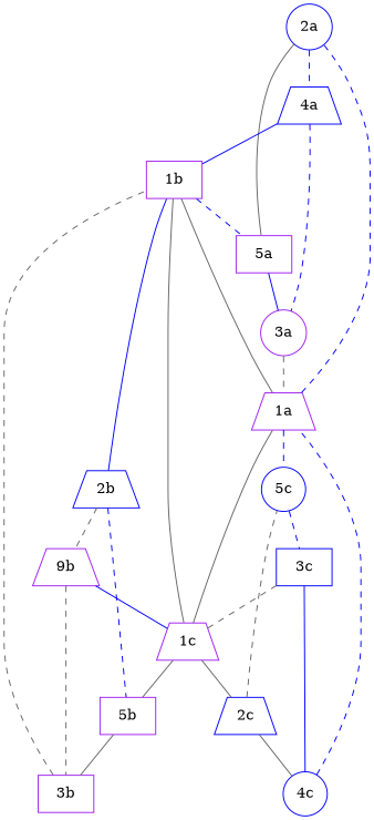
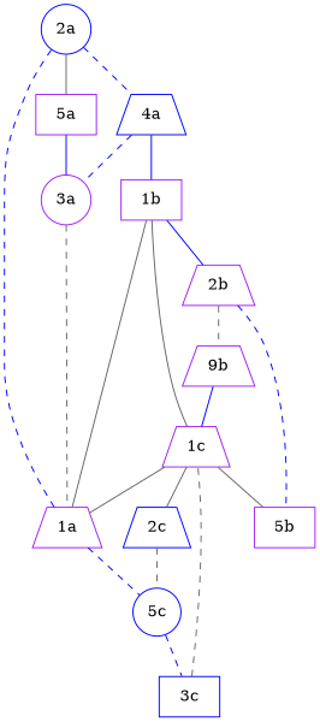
  graph {
    node [color=purple shape=trapezium]
    edge [color=gray40 style=dashed]
    "2a" [color=blue shape=circle]
    "1a"
    "1b" [shape=box]
    "5c" [color=blue shape=circle]
    "4a" [color=blue]
    "5a" [shape=box]
-   "2b" [color=blue]
+   "2b"
    "1c"
    "3c" [color=blue shape=box]
    "3a" [shape=circle]
    n11 [label="9b"]
    "5b" [shape=box]
    "2c" [color=blue]
-   "3b" [shape=box]
-   "4c" [color=blue shape=circle]
    "2a" -- "4a" [color=blue]
    "2a" -- "5a" [style=solid]
    "1a" -- "2a" [color=blue]
    "1a" -- "1b" [style=solid]
    "1a" -- "5c" [color=blue]
-   "1b" -- "5a" [color=blue]
    "1b" -- "2b" [color=blue style=solid]
    "1b" -- "1c" [style=solid]
    "5c" -- "3c" [color=blue]
    "4a" -- "1b" [color=blue style=solid]
    "4a" -- "3a" [color=blue]
    "5a" -- "3a" [color=blue style=solid]
    "2b" -- n11
    "2b" -- "5b" [color=blue]
    "1c" -- "1a" [style=solid]
    "1c" -- "5b" [style=solid]
    "1c" -- "2c" [style=solid]
    "3c" -- "1c"
    "3a" -- "1a"
    n11 -- "1c" [color=blue style=solid]
-   n11 -- "3b"
-   "5b" -- "3b" [style=solid]
    "2c" -- "5c"
-   "2c" -- "4c" [style=solid]
-   "3b" -- "1b"
-   "4c" -- "1a" [color=blue]
-   "4c" -- "3c" [color=blue style=solid]
  }
